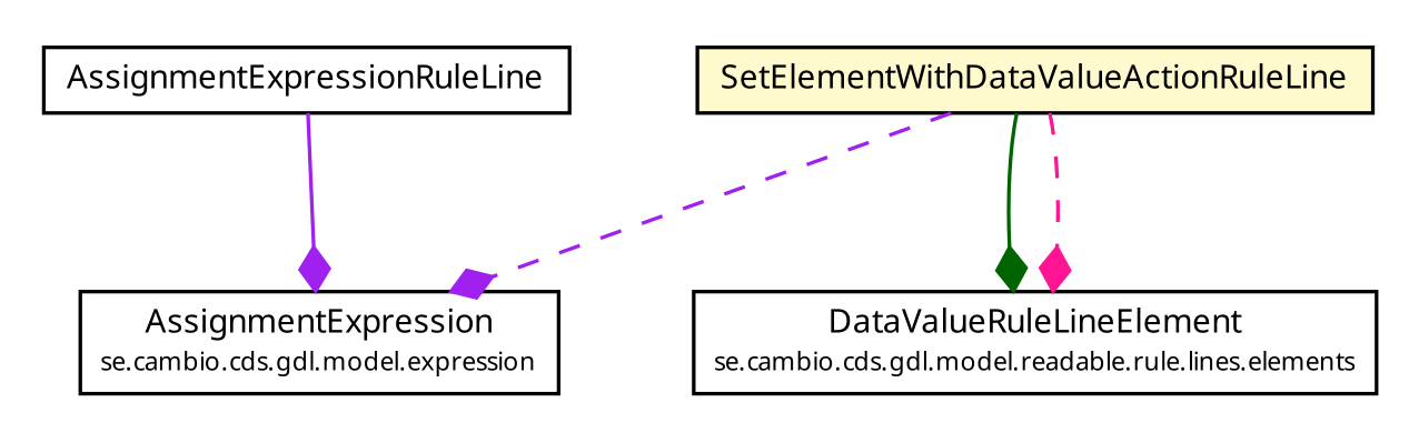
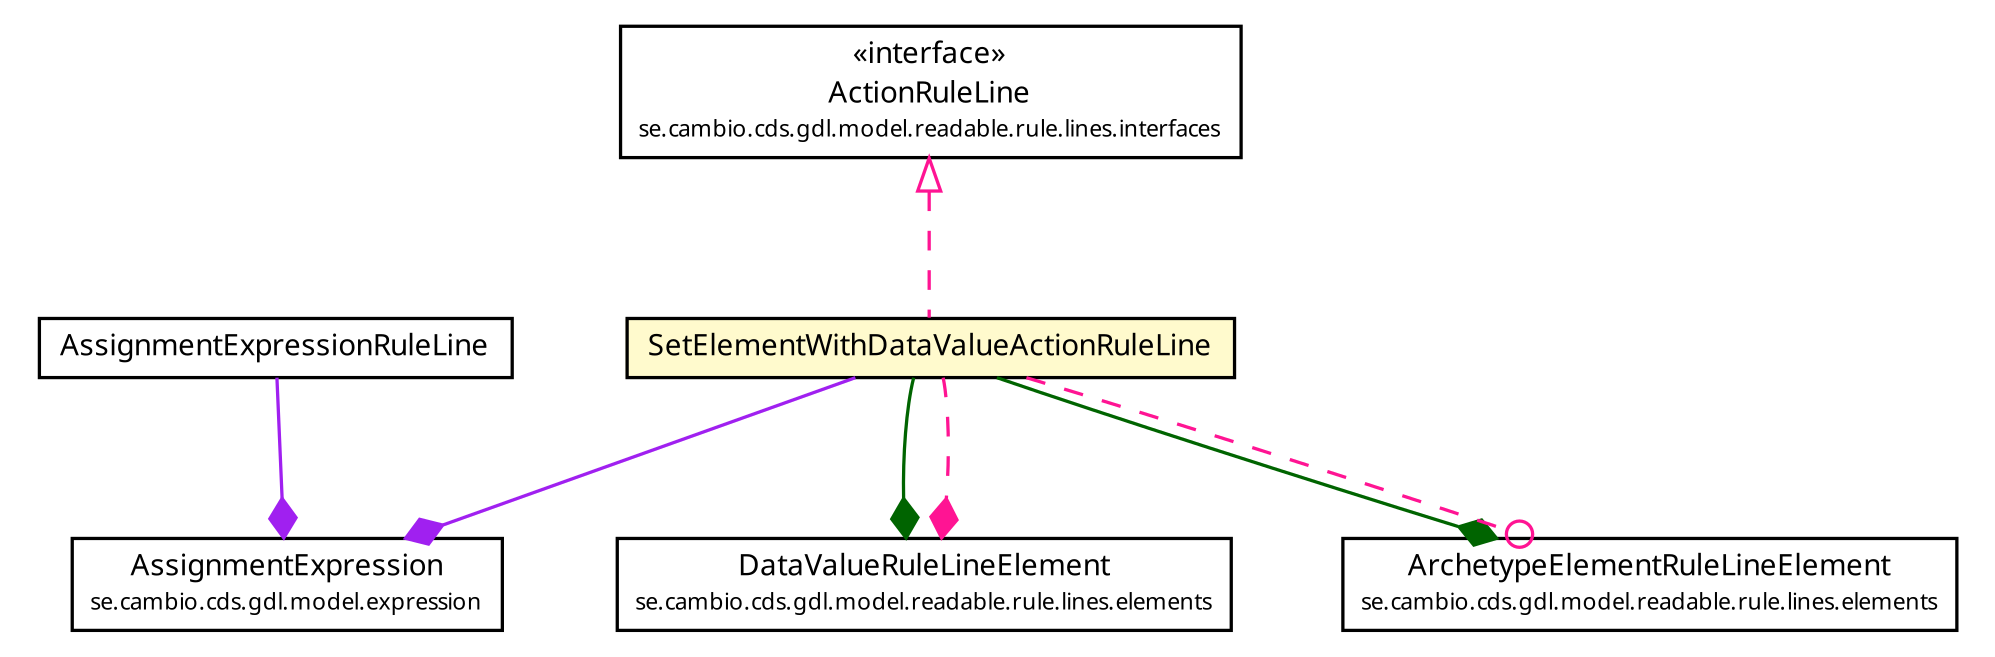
  digraph {
    nodesep=0.25
    ranksep=0.5
    node [fontcolor=black fontname="Trebuchet MS" fontsize=9.0 shape=plaintext]
    edge [arrowhead=diamond color=deeppink fontcolor=black fontname="Trebuchet MS" fontsize=10.0 headport=p labelfontname="Trebuchet MS" labelfontsize=10 style=dashed tailport=p]
    n1 [label=<<table title="se.cambio.cds.gdl.model.expression.AssignmentExpression" border="0" cellborder="1" cellspacing="0" cellpadding="2" port="p" href="../../../expression/AssignmentExpression.html"> 		<tr><td><table border="0" cellspacing="0" cellpadding="1"> <tr><td align="center" balign="center"><font face="Trebuchet MS"> AssignmentExpression </font></td></tr> <tr><td align="center" balign="center"><font face="Trebuchet MS" point-size="7.0"> se.cambio.cds.gdl.model.expression </font></td></tr> 		</table></td></tr> 		</table>>]
    n2 [label=<<table title="se.cambio.cds.gdl.model.readable.rule.lines.SetElementWithDataValueActionRuleLine" border="0" cellborder="1" cellspacing="0" cellpadding="2" port="p" bgcolor="lemonChiffon" href="./SetElementWithDataValueActionRuleLine.html"> 		<tr><td><table border="0" cellspacing="0" cellpadding="1"> <tr><td align="center" balign="center"><font face="Trebuchet MS"> SetElementWithDataValueActionRuleLine </font></td></tr> 		</table></td></tr> 		</table>>]
    n3 [label=<<table title="se.cambio.cds.gdl.model.readable.rule.lines.elements.DataValueRuleLineElement" border="0" cellborder="1" cellspacing="0" cellpadding="2" port="p" href="./elements/DataValueRuleLineElement.html"> 		<tr><td><table border="0" cellspacing="0" cellpadding="1"> <tr><td align="center" balign="center"><font face="Trebuchet MS"> DataValueRuleLineElement </font></td></tr> <tr><td align="center" balign="center"><font face="Trebuchet MS" point-size="7.0"> se.cambio.cds.gdl.model.readable.rule.lines.elements </font></td></tr> 		</table></td></tr> 		</table>>]
+   n4 [label=<<table title="se.cambio.cds.gdl.model.readable.rule.lines.elements.ArchetypeElementRuleLineElement" border="0" cellborder="1" cellspacing="0" cellpadding="2" port="p" href="./elements/ArchetypeElementRuleLineElement.html"> 		<tr><td><table border="0" cellspacing="0" cellpadding="1"> <tr><td align="center" balign="center"><font face="Trebuchet MS"> ArchetypeElementRuleLineElement </font></td></tr> <tr><td align="center" balign="center"><font face="Trebuchet MS" point-size="7.0"> se.cambio.cds.gdl.model.readable.rule.lines.elements </font></td></tr> 		</table></td></tr> 		</table>>]
    n5 [label=<<table title="se.cambio.cds.gdl.model.readable.rule.lines.AssignmentExpressionRuleLine" border="0" cellborder="1" cellspacing="0" cellpadding="2" port="p" href="./AssignmentExpressionRuleLine.html"> 		<tr><td><table border="0" cellspacing="0" cellpadding="1"> <tr><td align="center" balign="center"><font face="Trebuchet MS"> AssignmentExpressionRuleLine </font></td></tr> 		</table></td></tr> 		</table>>]
-   n2 -> n1 [color=purple]
+   n6 [label=<<table title="se.cambio.cds.gdl.model.readable.rule.lines.interfaces.ActionRuleLine" border="0" cellborder="1" cellspacing="0" cellpadding="2" port="p" href="./interfaces/ActionRuleLine.html"> 		<tr><td><table border="0" cellspacing="0" cellpadding="1"> <tr><td align="center" balign="center"> &#171;interface&#187; </td></tr> <tr><td align="center" balign="center"><font face="Trebuchet MS"> ActionRuleLine </font></td></tr> <tr><td align="center" balign="center"><font face="Trebuchet MS" point-size="7.0"> se.cambio.cds.gdl.model.readable.rule.lines.interfaces </font></td></tr> 		</table></td></tr> 		</table>>]
+   n2 -> n1 [color=purple style=solid]
    n2 -> n3 [color=darkgreen style=""]
    n2 -> n3
+   n2 -> n4 [color=darkgreen style=""]
+   n2 -> n4 [arrowhead=odot]
    n5 -> n1 [color=purple style=solid]
+   n6 -> n2 [arrowtail=empty dir=back fontsize=10 arrowhead="" fontcolor=""]
  }
